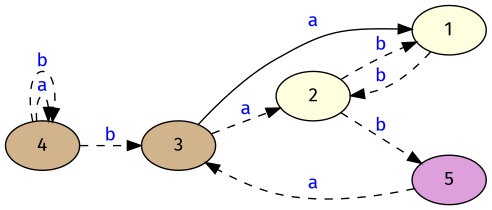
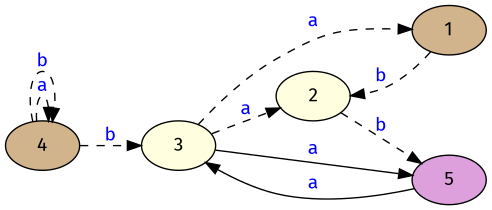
  digraph {
    fontname="Fira Sans"
    rankdir=LR
    node [fillcolor=tan fontname="Fira Sans" style=filled]
    edge [fontname="Fira Sans" style=dashed]
    4
-   3
+   3 [fillcolor=lightyellow]
    2 [fillcolor=lightyellow]
-   1 [fillcolor=lightyellow]
+   1
    5 [fillcolor=plum]
    4 -> 4 [label=<<font color="blue">a</font>>]
    4 -> 4 [label=<<font color="blue">b</font>>]
    4 -> 3 [label=<<font color="blue">b</font>>]
    3 -> 2 [label=<<font color="blue">a</font>>]
-   3 -> 1 [label=<<font color="blue">a</font>> style=solid]
-   2 -> 1 [label=<<font color="blue">b</font>>]
+   3 -> 1 [label=<<font color="blue">a</font>>]
+   3 -> 5 [label=<<font color="blue">a</font>> style=solid]
    2 -> 5 [label=<<font color="blue">b</font>>]
    1 -> 2 [label=<<font color="blue">b</font>>]
-   5 -> 3 [label=<<font color="blue">a</font>>]
+   5 -> 3 [label=<<font color="blue">a</font>> style=solid]
  }
